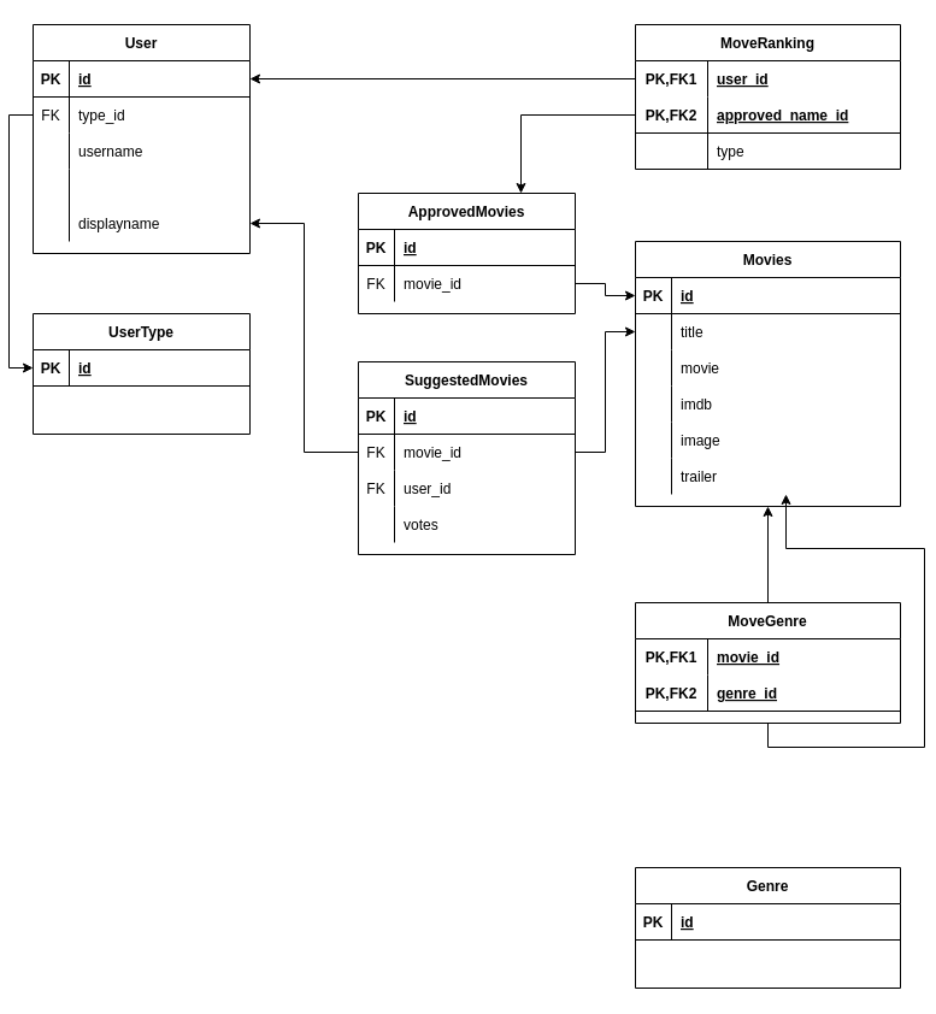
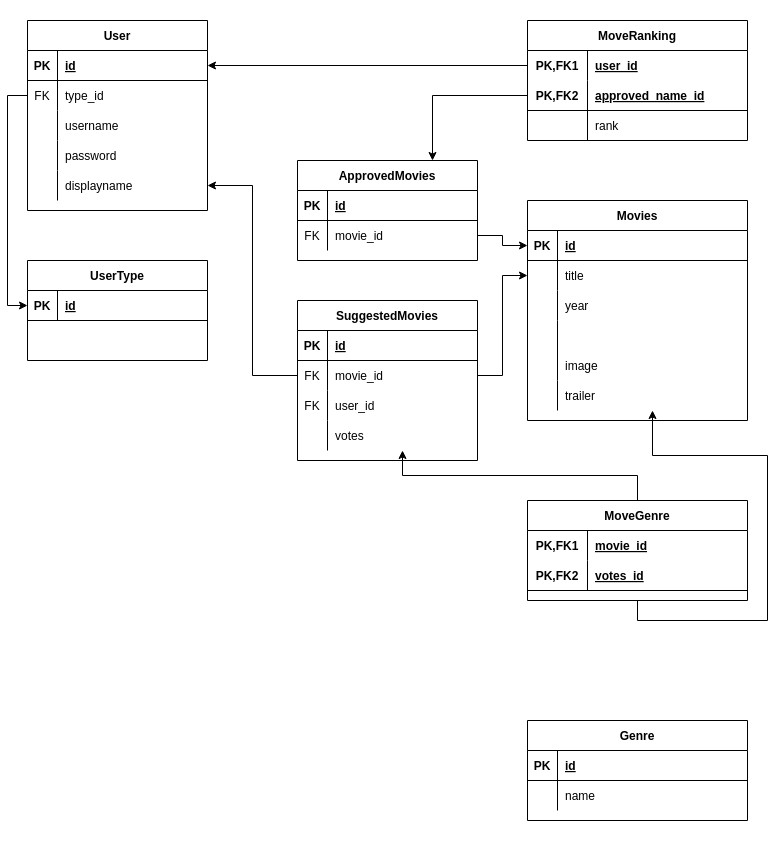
  <mxCell id="0" />
  <mxCell id="1" parent="0" />
  <mxCell id="2" value="User" style="shape=table;startSize=30;container=1;collapsible=1;childLayout=tableLayout;fixedRows=1;rowLines=0;fontStyle=1;align=center;resizeLast=1;" parent="1" vertex="1"><mxGeometry x="20" y="20" width="180" height="190" as="geometry" /></mxCell>
  <mxCell id="3" value="" style="shape=partialRectangle;collapsible=0;dropTarget=0;pointerEvents=0;fillColor=none;top=0;left=0;bottom=1;right=0;points=[[0,0.5],[1,0.5]];portConstraint=eastwest;" parent="2" vertex="1"><mxGeometry y="30" width="180" height="30" as="geometry" /></mxCell>
  <mxCell id="4" value="PK" style="shape=partialRectangle;connectable=0;fillColor=none;top=0;left=0;bottom=0;right=0;fontStyle=1;overflow=hidden;" parent="3" vertex="1"><mxGeometry width="30" height="30" as="geometry" /></mxCell>
  <mxCell id="5" value="id" style="shape=partialRectangle;connectable=0;fillColor=none;top=0;left=0;bottom=0;right=0;align=left;spacingLeft=6;fontStyle=5;overflow=hidden;" parent="3" vertex="1"><mxGeometry x="30" width="150" height="30" as="geometry" /></mxCell>
  <mxCell id="6" value="" style="shape=partialRectangle;collapsible=0;dropTarget=0;pointerEvents=0;fillColor=none;top=0;left=0;bottom=0;right=0;points=[[0,0.5],[1,0.5]];portConstraint=eastwest;" parent="2" vertex="1"><mxGeometry y="60" width="180" height="30" as="geometry" /></mxCell>
  <mxCell id="7" value="FK" style="shape=partialRectangle;connectable=0;fillColor=none;top=0;left=0;bottom=0;right=0;fontStyle=0;overflow=hidden;" parent="6" vertex="1"><mxGeometry width="30" height="30" as="geometry" /></mxCell>
  <mxCell id="8" value="type_id" style="shape=partialRectangle;connectable=0;fillColor=none;top=0;left=0;bottom=0;right=0;align=left;spacingLeft=6;fontStyle=0;overflow=hidden;" parent="6" vertex="1"><mxGeometry x="30" width="150" height="30" as="geometry" /></mxCell>
  <mxCell id="9" value="" style="shape=partialRectangle;collapsible=0;dropTarget=0;pointerEvents=0;fillColor=none;top=0;left=0;bottom=0;right=0;points=[[0,0.5],[1,0.5]];portConstraint=eastwest;" parent="2" vertex="1"><mxGeometry y="90" width="180" height="30" as="geometry" /></mxCell>
  <mxCell id="10" value="" style="shape=partialRectangle;connectable=0;fillColor=none;top=0;left=0;bottom=0;right=0;editable=1;overflow=hidden;" parent="9" vertex="1"><mxGeometry width="30" height="30" as="geometry" /></mxCell>
  <mxCell id="11" value="username" style="shape=partialRectangle;connectable=0;fillColor=none;top=0;left=0;bottom=0;right=0;align=left;spacingLeft=6;overflow=hidden;" parent="9" vertex="1"><mxGeometry x="30" width="150" height="30" as="geometry" /></mxCell>
  <mxCell id="12" value="" style="shape=partialRectangle;collapsible=0;dropTarget=0;pointerEvents=0;fillColor=none;top=0;left=0;bottom=0;right=0;points=[[0,0.5],[1,0.5]];portConstraint=eastwest;" parent="2" vertex="1"><mxGeometry y="120" width="180" height="30" as="geometry" /></mxCell>
  <mxCell id="13" value="" style="shape=partialRectangle;connectable=0;fillColor=none;top=0;left=0;bottom=0;right=0;editable=1;overflow=hidden;" parent="12" vertex="1"><mxGeometry width="30" height="30" as="geometry" /></mxCell>
+ <mxCell id="14" value="password" style="shape=partialRectangle;connectable=0;fillColor=none;top=0;left=0;bottom=0;right=0;align=left;spacingLeft=6;overflow=hidden;" parent="12" vertex="1"><mxGeometry x="30" width="150" height="30" as="geometry" /></mxCell>
  <mxCell id="15" value="" style="shape=partialRectangle;collapsible=0;dropTarget=0;pointerEvents=0;fillColor=none;top=0;left=0;bottom=0;right=0;points=[[0,0.5],[1,0.5]];portConstraint=eastwest;" parent="2" vertex="1"><mxGeometry y="150" width="180" height="30" as="geometry" /></mxCell>
  <mxCell id="16" value="" style="shape=partialRectangle;connectable=0;fillColor=none;top=0;left=0;bottom=0;right=0;editable=1;overflow=hidden;" parent="15" vertex="1"><mxGeometry width="30" height="30" as="geometry" /></mxCell>
  <mxCell id="17" value="displayname" style="shape=partialRectangle;connectable=0;fillColor=none;top=0;left=0;bottom=0;right=0;align=left;spacingLeft=6;overflow=hidden;" parent="15" vertex="1"><mxGeometry x="30" width="150" height="30" as="geometry" /></mxCell>
  <mxCell id="18" value="Movies" style="shape=table;startSize=30;container=1;collapsible=1;childLayout=tableLayout;fixedRows=1;rowLines=0;fontStyle=1;align=center;resizeLast=1;" parent="1" vertex="1"><mxGeometry x="520" y="200" width="220" height="220" as="geometry" /></mxCell>
  <mxCell id="19" value="" style="shape=partialRectangle;collapsible=0;dropTarget=0;pointerEvents=0;fillColor=none;top=0;left=0;bottom=1;right=0;points=[[0,0.5],[1,0.5]];portConstraint=eastwest;" parent="18" vertex="1"><mxGeometry y="30" width="220" height="30" as="geometry" /></mxCell>
  <mxCell id="20" value="PK" style="shape=partialRectangle;connectable=0;fillColor=none;top=0;left=0;bottom=0;right=0;fontStyle=1;overflow=hidden;" parent="19" vertex="1"><mxGeometry width="30" height="30" as="geometry" /></mxCell>
  <mxCell id="21" value="id" style="shape=partialRectangle;connectable=0;fillColor=none;top=0;left=0;bottom=0;right=0;align=left;spacingLeft=6;fontStyle=5;overflow=hidden;" parent="19" vertex="1"><mxGeometry x="30" width="190" height="30" as="geometry" /></mxCell>
  <mxCell id="22" value="" style="shape=partialRectangle;collapsible=0;dropTarget=0;pointerEvents=0;fillColor=none;top=0;left=0;bottom=0;right=0;points=[[0,0.5],[1,0.5]];portConstraint=eastwest;" parent="18" vertex="1"><mxGeometry y="60" width="220" height="30" as="geometry" /></mxCell>
  <mxCell id="23" value="" style="shape=partialRectangle;connectable=0;fillColor=none;top=0;left=0;bottom=0;right=0;editable=1;overflow=hidden;" parent="22" vertex="1"><mxGeometry width="30" height="30" as="geometry" /></mxCell>
  <mxCell id="24" value="title" style="shape=partialRectangle;connectable=0;fillColor=none;top=0;left=0;bottom=0;right=0;align=left;spacingLeft=6;overflow=hidden;" parent="22" vertex="1"><mxGeometry x="30" width="190" height="30" as="geometry" /></mxCell>
  <mxCell id="25" value="" style="shape=partialRectangle;collapsible=0;dropTarget=0;pointerEvents=0;fillColor=none;top=0;left=0;bottom=0;right=0;points=[[0,0.5],[1,0.5]];portConstraint=eastwest;" parent="18" vertex="1"><mxGeometry y="90" width="220" height="30" as="geometry" /></mxCell>
  <mxCell id="26" value="" style="shape=partialRectangle;connectable=0;fillColor=none;top=0;left=0;bottom=0;right=0;editable=1;overflow=hidden;" parent="25" vertex="1"><mxGeometry width="30" height="30" as="geometry" /></mxCell>
- <mxCell id="27" value="movie" style="shape=partialRectangle;connectable=0;fillColor=none;top=0;left=0;bottom=0;right=0;align=left;spacingLeft=6;overflow=hidden;" parent="25" vertex="1"><mxGeometry x="30" width="190" height="30" as="geometry" /></mxCell>
+ <mxCell id="27" value="year" style="shape=partialRectangle;connectable=0;fillColor=none;top=0;left=0;bottom=0;right=0;align=left;spacingLeft=6;overflow=hidden;" parent="25" vertex="1"><mxGeometry x="30" width="190" height="30" as="geometry" /></mxCell>
  <mxCell id="28" value="" style="shape=partialRectangle;collapsible=0;dropTarget=0;pointerEvents=0;fillColor=none;top=0;left=0;bottom=0;right=0;points=[[0,0.5],[1,0.5]];portConstraint=eastwest;" parent="18" vertex="1"><mxGeometry y="120" width="220" height="30" as="geometry" /></mxCell>
  <mxCell id="29" value="" style="shape=partialRectangle;connectable=0;fillColor=none;top=0;left=0;bottom=0;right=0;editable=1;overflow=hidden;" parent="28" vertex="1"><mxGeometry width="30" height="30" as="geometry" /></mxCell>
- <mxCell id="30" value="imdb" style="shape=partialRectangle;connectable=0;fillColor=none;top=0;left=0;bottom=0;right=0;align=left;spacingLeft=6;overflow=hidden;" parent="28" vertex="1"><mxGeometry x="30" width="190" height="30" as="geometry" /></mxCell>
  <mxCell id="31" value="" style="shape=partialRectangle;collapsible=0;dropTarget=0;pointerEvents=0;fillColor=none;top=0;left=0;bottom=0;right=0;points=[[0,0.5],[1,0.5]];portConstraint=eastwest;" parent="18" vertex="1"><mxGeometry y="150" width="220" height="30" as="geometry" /></mxCell>
  <mxCell id="32" value="" style="shape=partialRectangle;connectable=0;fillColor=none;top=0;left=0;bottom=0;right=0;fontStyle=0;overflow=hidden;" parent="31" vertex="1"><mxGeometry width="30" height="30" as="geometry" /></mxCell>
  <mxCell id="33" value="image" style="shape=partialRectangle;connectable=0;fillColor=none;top=0;left=0;bottom=0;right=0;align=left;spacingLeft=6;fontStyle=0;overflow=hidden;" parent="31" vertex="1"><mxGeometry x="30" width="190" height="30" as="geometry" /></mxCell>
  <mxCell id="34" value="" style="shape=partialRectangle;collapsible=0;dropTarget=0;pointerEvents=0;fillColor=none;top=0;left=0;bottom=0;right=0;points=[[0,0.5],[1,0.5]];portConstraint=eastwest;" vertex="1" parent="18"><mxGeometry y="180" width="220" height="30" as="geometry" /></mxCell>
  <mxCell id="35" value="" style="shape=partialRectangle;connectable=0;fillColor=none;top=0;left=0;bottom=0;right=0;fontStyle=0;overflow=hidden;" vertex="1" parent="34"><mxGeometry width="30" height="30" as="geometry" /></mxCell>
  <mxCell id="36" value="trailer" style="shape=partialRectangle;connectable=0;fillColor=none;top=0;left=0;bottom=0;right=0;align=left;spacingLeft=6;fontStyle=0;overflow=hidden;" vertex="1" parent="34"><mxGeometry x="30" width="190" height="30" as="geometry" /></mxCell>
  <mxCell id="37" value="Genre" style="shape=table;startSize=30;container=1;collapsible=1;childLayout=tableLayout;fixedRows=1;rowLines=0;fontStyle=1;align=center;resizeLast=1;" parent="1" vertex="1"><mxGeometry x="520" y="720" width="220" height="100" as="geometry" /></mxCell>
  <mxCell id="38" value="" style="shape=partialRectangle;collapsible=0;dropTarget=0;pointerEvents=0;fillColor=none;top=0;left=0;bottom=1;right=0;points=[[0,0.5],[1,0.5]];portConstraint=eastwest;" parent="37" vertex="1"><mxGeometry y="30" width="220" height="30" as="geometry" /></mxCell>
  <mxCell id="39" value="PK" style="shape=partialRectangle;connectable=0;fillColor=none;top=0;left=0;bottom=0;right=0;fontStyle=1;overflow=hidden;" parent="38" vertex="1"><mxGeometry width="30" height="30" as="geometry" /></mxCell>
  <mxCell id="40" value="id" style="shape=partialRectangle;connectable=0;fillColor=none;top=0;left=0;bottom=0;right=0;align=left;spacingLeft=6;fontStyle=5;overflow=hidden;" parent="38" vertex="1"><mxGeometry x="30" width="190" height="30" as="geometry" /></mxCell>
  <mxCell id="41" value="" style="shape=partialRectangle;collapsible=0;dropTarget=0;pointerEvents=0;fillColor=none;top=0;left=0;bottom=0;right=0;points=[[0,0.5],[1,0.5]];portConstraint=eastwest;" parent="37" vertex="1"><mxGeometry y="60" width="220" height="30" as="geometry" /></mxCell>
  <mxCell id="42" value="" style="shape=partialRectangle;connectable=0;fillColor=none;top=0;left=0;bottom=0;right=0;editable=1;overflow=hidden;" parent="41" vertex="1"><mxGeometry width="30" height="30" as="geometry" /></mxCell>
+ <mxCell id="43" value="name" style="shape=partialRectangle;connectable=0;fillColor=none;top=0;left=0;bottom=0;right=0;align=left;spacingLeft=6;overflow=hidden;" parent="41" vertex="1"><mxGeometry x="30" width="190" height="30" as="geometry" /></mxCell>
  <mxCell id="44" value="MoveRanking" style="shape=table;startSize=30;container=1;collapsible=1;childLayout=tableLayout;fixedRows=1;rowLines=0;fontStyle=1;align=center;resizeLast=1;" parent="1" vertex="1"><mxGeometry x="520" y="20" width="220" height="120" as="geometry" /></mxCell>
  <mxCell id="45" value="" style="shape=partialRectangle;collapsible=0;dropTarget=0;pointerEvents=0;fillColor=none;top=0;left=0;bottom=0;right=0;points=[[0,0.5],[1,0.5]];portConstraint=eastwest;" parent="44" vertex="1"><mxGeometry y="30" width="220" height="30" as="geometry" /></mxCell>
  <mxCell id="46" value="PK,FK1" style="shape=partialRectangle;connectable=0;fillColor=none;top=0;left=0;bottom=0;right=0;fontStyle=1;overflow=hidden;" parent="45" vertex="1"><mxGeometry width="60" height="30" as="geometry" /></mxCell>
  <mxCell id="47" value="user_id" style="shape=partialRectangle;connectable=0;fillColor=none;top=0;left=0;bottom=0;right=0;align=left;spacingLeft=6;fontStyle=5;overflow=hidden;" parent="45" vertex="1"><mxGeometry x="60" width="160" height="30" as="geometry" /></mxCell>
  <mxCell id="48" value="" style="shape=partialRectangle;collapsible=0;dropTarget=0;pointerEvents=0;fillColor=none;top=0;left=0;bottom=1;right=0;points=[[0,0.5],[1,0.5]];portConstraint=eastwest;" parent="44" vertex="1"><mxGeometry y="60" width="220" height="30" as="geometry" /></mxCell>
  <mxCell id="49" value="PK,FK2" style="shape=partialRectangle;connectable=0;fillColor=none;top=0;left=0;bottom=0;right=0;fontStyle=1;overflow=hidden;" parent="48" vertex="1"><mxGeometry width="60" height="30" as="geometry" /></mxCell>
  <mxCell id="50" value="approved_name_id" style="shape=partialRectangle;connectable=0;fillColor=none;top=0;left=0;bottom=0;right=0;align=left;spacingLeft=6;fontStyle=5;overflow=hidden;" parent="48" vertex="1"><mxGeometry x="60" width="160" height="30" as="geometry" /></mxCell>
  <mxCell id="51" value="" style="shape=partialRectangle;collapsible=0;dropTarget=0;pointerEvents=0;fillColor=none;top=0;left=0;bottom=0;right=0;points=[[0,0.5],[1,0.5]];portConstraint=eastwest;" parent="44" vertex="1"><mxGeometry y="90" width="220" height="30" as="geometry" /></mxCell>
  <mxCell id="52" value="" style="shape=partialRectangle;connectable=0;fillColor=none;top=0;left=0;bottom=0;right=0;editable=1;overflow=hidden;" parent="51" vertex="1"><mxGeometry width="60" height="30" as="geometry" /></mxCell>
- <mxCell id="53" value="type" style="shape=partialRectangle;connectable=0;fillColor=none;top=0;left=0;bottom=0;right=0;align=left;spacingLeft=6;overflow=hidden;" parent="51" vertex="1"><mxGeometry x="60" width="160" height="30" as="geometry" /></mxCell>
+ <mxCell id="53" value="rank" style="shape=partialRectangle;connectable=0;fillColor=none;top=0;left=0;bottom=0;right=0;align=left;spacingLeft=6;overflow=hidden;" parent="51" vertex="1"><mxGeometry x="60" width="160" height="30" as="geometry" /></mxCell>
  <mxCell id="54" value="UserType" style="shape=table;startSize=30;container=1;collapsible=1;childLayout=tableLayout;fixedRows=1;rowLines=0;fontStyle=1;align=center;resizeLast=1;" parent="1" vertex="1"><mxGeometry x="20" y="260" width="180" height="100" as="geometry" /></mxCell>
  <mxCell id="55" value="" style="shape=partialRectangle;collapsible=0;dropTarget=0;pointerEvents=0;fillColor=none;top=0;left=0;bottom=1;right=0;points=[[0,0.5],[1,0.5]];portConstraint=eastwest;" parent="54" vertex="1"><mxGeometry y="30" width="180" height="30" as="geometry" /></mxCell>
  <mxCell id="56" value="PK" style="shape=partialRectangle;connectable=0;fillColor=none;top=0;left=0;bottom=0;right=0;fontStyle=1;overflow=hidden;" parent="55" vertex="1"><mxGeometry width="30" height="30" as="geometry" /></mxCell>
  <mxCell id="57" value="id" style="shape=partialRectangle;connectable=0;fillColor=none;top=0;left=0;bottom=0;right=0;align=left;spacingLeft=6;fontStyle=5;overflow=hidden;" parent="55" vertex="1"><mxGeometry x="30" width="150" height="30" as="geometry" /></mxCell>
  <mxCell id="58" value="" style="shape=partialRectangle;collapsible=0;dropTarget=0;pointerEvents=0;fillColor=none;top=0;left=0;bottom=0;right=0;points=[[0,0.5],[1,0.5]];portConstraint=eastwest;" parent="54" vertex="1"><mxGeometry y="60" width="180" height="30" as="geometry" /></mxCell>
  <mxCell id="59" value="" style="shape=partialRectangle;connectable=0;fillColor=none;top=0;left=0;bottom=0;right=0;editable=1;overflow=hidden;" parent="58" vertex="1"><mxGeometry width="30" height="30" as="geometry" /></mxCell>
  <mxCell id="60" value="ApprovedMovies" style="shape=table;startSize=30;container=1;collapsible=1;childLayout=tableLayout;fixedRows=1;rowLines=0;fontStyle=1;align=center;resizeLast=1;" parent="1" vertex="1"><mxGeometry x="290" y="160" width="180" height="100" as="geometry" /></mxCell>
  <mxCell id="61" value="" style="shape=partialRectangle;collapsible=0;dropTarget=0;pointerEvents=0;fillColor=none;top=0;left=0;bottom=1;right=0;points=[[0,0.5],[1,0.5]];portConstraint=eastwest;" parent="60" vertex="1"><mxGeometry y="30" width="180" height="30" as="geometry" /></mxCell>
  <mxCell id="62" value="PK" style="shape=partialRectangle;connectable=0;fillColor=none;top=0;left=0;bottom=0;right=0;fontStyle=1;overflow=hidden;" parent="61" vertex="1"><mxGeometry width="30" height="30" as="geometry" /></mxCell>
  <mxCell id="63" value="id" style="shape=partialRectangle;connectable=0;fillColor=none;top=0;left=0;bottom=0;right=0;align=left;spacingLeft=6;fontStyle=5;overflow=hidden;" parent="61" vertex="1"><mxGeometry x="30" width="150" height="30" as="geometry" /></mxCell>
  <mxCell id="64" value="" style="shape=partialRectangle;collapsible=0;dropTarget=0;pointerEvents=0;fillColor=none;top=0;left=0;bottom=0;right=0;points=[[0,0.5],[1,0.5]];portConstraint=eastwest;" parent="60" vertex="1"><mxGeometry y="60" width="180" height="30" as="geometry" /></mxCell>
  <mxCell id="65" value="FK" style="shape=partialRectangle;connectable=0;fillColor=none;top=0;left=0;bottom=0;right=0;fontStyle=0;overflow=hidden;" parent="64" vertex="1"><mxGeometry width="30" height="30" as="geometry" /></mxCell>
  <mxCell id="66" value="movie_id" style="shape=partialRectangle;connectable=0;fillColor=none;top=0;left=0;bottom=0;right=0;align=left;spacingLeft=6;fontStyle=0;overflow=hidden;" parent="64" vertex="1"><mxGeometry x="30" width="150" height="30" as="geometry" /></mxCell>
  <mxCell id="67" style="edgeStyle=orthogonalEdgeStyle;rounded=0;orthogonalLoop=1;jettySize=auto;html=1;exitX=1;exitY=0.5;exitDx=0;exitDy=0;entryX=0;entryY=0.5;entryDx=0;entryDy=0;" parent="1" source="64" target="19" edge="1"><mxGeometry relative="1" as="geometry" /></mxCell>
  <mxCell id="68" value="SuggestedMovies" style="shape=table;startSize=30;container=1;collapsible=1;childLayout=tableLayout;fixedRows=1;rowLines=0;fontStyle=1;align=center;resizeLast=1;" parent="1" vertex="1"><mxGeometry x="290" y="300" width="180" height="160" as="geometry" /></mxCell>
  <mxCell id="69" value="" style="shape=partialRectangle;collapsible=0;dropTarget=0;pointerEvents=0;fillColor=none;top=0;left=0;bottom=1;right=0;points=[[0,0.5],[1,0.5]];portConstraint=eastwest;" parent="68" vertex="1"><mxGeometry y="30" width="180" height="30" as="geometry" /></mxCell>
  <mxCell id="70" value="PK" style="shape=partialRectangle;connectable=0;fillColor=none;top=0;left=0;bottom=0;right=0;fontStyle=1;overflow=hidden;" parent="69" vertex="1"><mxGeometry width="30" height="30" as="geometry" /></mxCell>
  <mxCell id="71" value="id" style="shape=partialRectangle;connectable=0;fillColor=none;top=0;left=0;bottom=0;right=0;align=left;spacingLeft=6;fontStyle=5;overflow=hidden;" parent="69" vertex="1"><mxGeometry x="30" width="150" height="30" as="geometry" /></mxCell>
  <mxCell id="72" value="" style="shape=partialRectangle;collapsible=0;dropTarget=0;pointerEvents=0;fillColor=none;top=0;left=0;bottom=0;right=0;points=[[0,0.5],[1,0.5]];portConstraint=eastwest;" parent="68" vertex="1"><mxGeometry y="60" width="180" height="30" as="geometry" /></mxCell>
  <mxCell id="73" value="FK" style="shape=partialRectangle;connectable=0;fillColor=none;top=0;left=0;bottom=0;right=0;fontStyle=0;overflow=hidden;" parent="72" vertex="1"><mxGeometry width="30" height="30" as="geometry" /></mxCell>
  <mxCell id="74" value="movie_id" style="shape=partialRectangle;connectable=0;fillColor=none;top=0;left=0;bottom=0;right=0;align=left;spacingLeft=6;fontStyle=0;overflow=hidden;" parent="72" vertex="1"><mxGeometry x="30" width="150" height="30" as="geometry" /></mxCell>
  <mxCell id="75" value="" style="shape=partialRectangle;collapsible=0;dropTarget=0;pointerEvents=0;fillColor=none;top=0;left=0;bottom=0;right=0;points=[[0,0.5],[1,0.5]];portConstraint=eastwest;" parent="68" vertex="1"><mxGeometry y="90" width="180" height="30" as="geometry" /></mxCell>
  <mxCell id="76" value="FK" style="shape=partialRectangle;connectable=0;fillColor=none;top=0;left=0;bottom=0;right=0;fontStyle=0;overflow=hidden;" parent="75" vertex="1"><mxGeometry width="30" height="30" as="geometry" /></mxCell>
  <mxCell id="77" value="user_id" style="shape=partialRectangle;connectable=0;fillColor=none;top=0;left=0;bottom=0;right=0;align=left;spacingLeft=6;fontStyle=0;overflow=hidden;" parent="75" vertex="1"><mxGeometry x="30" width="150" height="30" as="geometry" /></mxCell>
  <mxCell id="78" value="" style="shape=partialRectangle;collapsible=0;dropTarget=0;pointerEvents=0;fillColor=none;top=0;left=0;bottom=0;right=0;points=[[0,0.5],[1,0.5]];portConstraint=eastwest;" parent="68" vertex="1"><mxGeometry y="120" width="180" height="30" as="geometry" /></mxCell>
  <mxCell id="79" value="" style="shape=partialRectangle;connectable=0;fillColor=none;top=0;left=0;bottom=0;right=0;editable=1;overflow=hidden;" parent="78" vertex="1"><mxGeometry width="30" height="30" as="geometry" /></mxCell>
  <mxCell id="80" value="votes" style="shape=partialRectangle;connectable=0;fillColor=none;top=0;left=0;bottom=0;right=0;align=left;spacingLeft=6;overflow=hidden;" parent="78" vertex="1"><mxGeometry x="30" width="150" height="30" as="geometry" /></mxCell>
  <mxCell id="81" style="edgeStyle=orthogonalEdgeStyle;rounded=0;orthogonalLoop=1;jettySize=auto;html=1;exitX=1;exitY=0.5;exitDx=0;exitDy=0;entryX=0;entryY=0.5;entryDx=0;entryDy=0;" parent="1" source="72" target="22" edge="1"><mxGeometry relative="1" as="geometry" /></mxCell>
  <mxCell id="82" style="edgeStyle=orthogonalEdgeStyle;rounded=0;orthogonalLoop=1;jettySize=auto;html=1;exitX=0;exitY=0.5;exitDx=0;exitDy=0;entryX=1;entryY=0.5;entryDx=0;entryDy=0;" parent="1" source="72" target="15" edge="1"><mxGeometry relative="1" as="geometry" /></mxCell>
- <mxCell id="83" style="edgeStyle=orthogonalEdgeStyle;rounded=0;orthogonalLoop=1;jettySize=auto;html=1;exitX=0.5;exitY=0;exitDx=0;exitDy=0;entryX=0.5;entryY=1;entryDx=0;entryDy=0;" parent="1" source="85" target="18" edge="1"><mxGeometry relative="1" as="geometry" /></mxCell>
+ <mxCell id="83" style="edgeStyle=orthogonalEdgeStyle;rounded=0;orthogonalLoop=1;jettySize=auto;html=1;exitX=0.5;exitY=0;exitDx=0;exitDy=0;" parent="1" source="85" target="80" edge="1"><mxGeometry relative="1" as="geometry" /></mxCell>
  <mxCell id="84" style="edgeStyle=orthogonalEdgeStyle;rounded=0;orthogonalLoop=1;jettySize=auto;html=1;exitX=0.5;exitY=1;exitDx=0;exitDy=0;" parent="1" source="85" target="36" edge="1"><mxGeometry relative="1" as="geometry" /></mxCell>
  <mxCell id="85" value="MoveGenre" style="shape=table;startSize=30;container=1;collapsible=1;childLayout=tableLayout;fixedRows=1;rowLines=0;fontStyle=1;align=center;resizeLast=1;" parent="1" vertex="1"><mxGeometry x="520" y="500" width="220" height="100" as="geometry" /></mxCell>
  <mxCell id="86" value="" style="shape=partialRectangle;collapsible=0;dropTarget=0;pointerEvents=0;fillColor=none;top=0;left=0;bottom=0;right=0;points=[[0,0.5],[1,0.5]];portConstraint=eastwest;" parent="85" vertex="1"><mxGeometry y="30" width="220" height="30" as="geometry" /></mxCell>
  <mxCell id="87" value="PK,FK1" style="shape=partialRectangle;connectable=0;fillColor=none;top=0;left=0;bottom=0;right=0;fontStyle=1;overflow=hidden;" parent="86" vertex="1"><mxGeometry width="60" height="30" as="geometry" /></mxCell>
  <mxCell id="88" value="movie_id" style="shape=partialRectangle;connectable=0;fillColor=none;top=0;left=0;bottom=0;right=0;align=left;spacingLeft=6;fontStyle=5;overflow=hidden;" parent="86" vertex="1"><mxGeometry x="60" width="160" height="30" as="geometry" /></mxCell>
  <mxCell id="89" value="" style="shape=partialRectangle;collapsible=0;dropTarget=0;pointerEvents=0;fillColor=none;top=0;left=0;bottom=1;right=0;points=[[0,0.5],[1,0.5]];portConstraint=eastwest;" parent="85" vertex="1"><mxGeometry y="60" width="220" height="30" as="geometry" /></mxCell>
  <mxCell id="90" value="PK,FK2" style="shape=partialRectangle;connectable=0;fillColor=none;top=0;left=0;bottom=0;right=0;fontStyle=1;overflow=hidden;" parent="89" vertex="1"><mxGeometry width="60" height="30" as="geometry" /></mxCell>
- <mxCell id="91" value="genre_id" style="shape=partialRectangle;connectable=0;fillColor=none;top=0;left=0;bottom=0;right=0;align=left;spacingLeft=6;fontStyle=5;overflow=hidden;" parent="89" vertex="1"><mxGeometry x="60" width="160" height="30" as="geometry" /></mxCell>
+ <mxCell id="91" value="votes_id" style="shape=partialRectangle;connectable=0;fillColor=none;top=0;left=0;bottom=0;right=0;align=left;spacingLeft=6;fontStyle=5;overflow=hidden;" parent="89" vertex="1"><mxGeometry x="60" width="160" height="30" as="geometry" /></mxCell>
  <mxCell id="92" style="edgeStyle=orthogonalEdgeStyle;rounded=0;orthogonalLoop=1;jettySize=auto;html=1;exitX=0;exitY=0.5;exitDx=0;exitDy=0;entryX=1;entryY=0.5;entryDx=0;entryDy=0;" parent="1" source="45" target="3" edge="1"><mxGeometry relative="1" as="geometry" /></mxCell>
  <mxCell id="93" style="edgeStyle=orthogonalEdgeStyle;rounded=0;orthogonalLoop=1;jettySize=auto;html=1;exitX=0;exitY=0.5;exitDx=0;exitDy=0;entryX=0.75;entryY=0;entryDx=0;entryDy=0;" parent="1" source="48" target="60" edge="1"><mxGeometry relative="1" as="geometry" /></mxCell>
  <mxCell id="94" style="edgeStyle=orthogonalEdgeStyle;rounded=0;orthogonalLoop=1;jettySize=auto;html=1;exitX=0;exitY=0.5;exitDx=0;exitDy=0;entryX=0;entryY=0.5;entryDx=0;entryDy=0;" parent="1" source="6" target="55" edge="1"><mxGeometry relative="1" as="geometry" /></mxCell>
